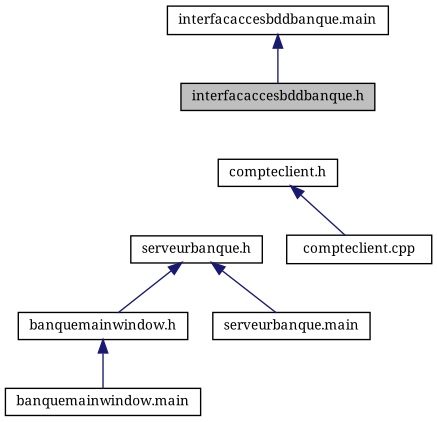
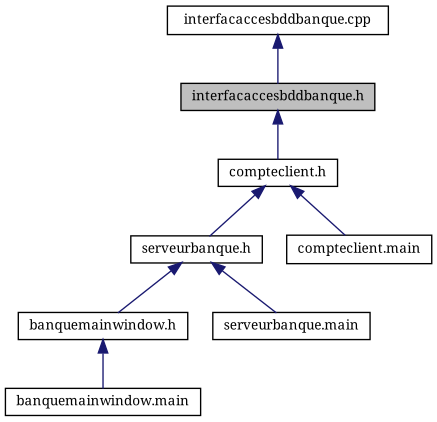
  digraph {
    fontname="Noto Serif"
    node [color=black fillcolor=white fontname="Noto Serif" fontsize=10 shape=record style=filled]
    edge [color=midnightblue dir=back fontname="Noto Serif" fontsize=10 labelfontname=Helvetica labelfontsize=10 style=solid]
    n1 [fillcolor=grey75 fontcolor=black height=0.2 label="interfacaccesbddbanque.h" width=0.4]
    n2 [height=0.2 label="compteclient.h" width=0.4]
    n3 [height=0.2 label="serveurbanque.h" width=0.4]
-   n4 [height=0.2 label="compteclient.cpp" width=0.4]
-   n5 [height=0.2 label="interfacaccesbddbanque.main" width=0.4]
+   n4 [height=0.2 label="compteclient.main" width=0.4]
+   n5 [height=0.2 label="interfacaccesbddbanque.cpp" width=0.4]
    n6 [height=0.2 label="banquemainwindow.h" width=0.4]
    n7 [height=0.2 label="serveurbanque.main" width=0.4]
    n8 [height=0.2 label="banquemainwindow.main" width=0.4]
+   n1 -> n2
+   n2 -> n3
    n2 -> n4
    n3 -> n6
    n3 -> n7
    n5 -> n1
    n6 -> n8
  }
